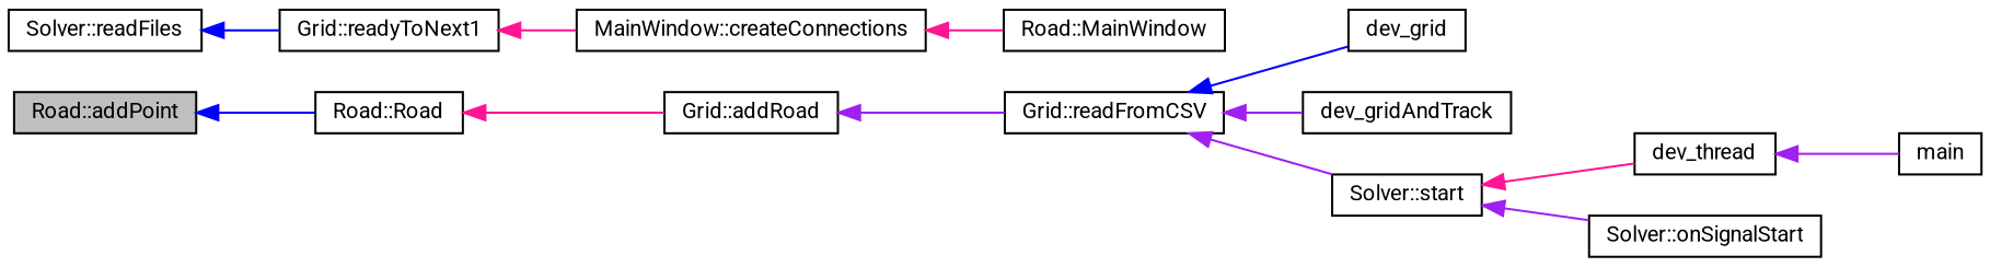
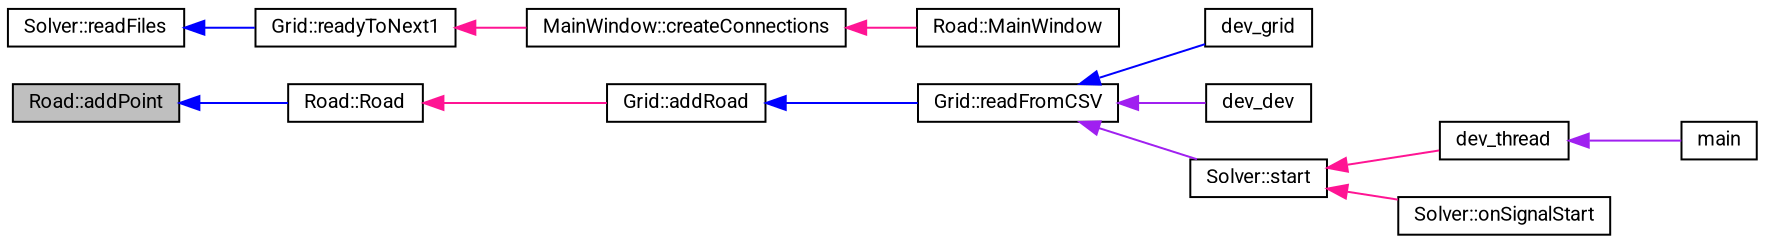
  digraph {
    fontname=Roboto
    rankdir=LR
    node [color=black fontname=Roboto fontsize=10 shape=record]
    edge [color=purple dir=back fontname=Roboto fontsize=10 labelfontname=Helvetica labelfontsize=10 style=solid]
    n1 [fillcolor=grey75 fontcolor=black height=0.2 label="Road::addPoint" style=filled width=0.4]
    n2 [height=0.2 label="Road::Road" width=0.4]
    n3 [height=0.2 label="Grid::addRoad" width=0.4]
    n4 [height=0.2 label="Grid::readFromCSV" width=0.4]
    n5 [height=0.2 label=dev_grid width=0.4]
-   n6 [height=0.2 label=dev_gridAndTrack width=0.4]
+   n6 [height=0.2 label=dev_dev width=0.4]
    n7 [height=0.2 label="Solver::start" width=0.4]
    n8 [height=0.2 label=dev_thread width=0.4]
    n9 [height=0.2 label="Solver::onSignalStart" width=0.4]
    n10 [height=0.2 label="Solver::readFiles" width=0.4]
    n11 [height=0.2 label="Grid::readyToNext1" width=0.4]
    n12 [height=0.2 label=main width=0.4]
    n13 [height=0.2 label="MainWindow::createConnections" width=0.4]
    n14 [height=0.2 label="Road::MainWindow" width=0.4]
    n1 -> n2 [color=blue]
    n2 -> n3 [color=deeppink]
-   n3 -> n4
+   n3 -> n4 [color=blue]
    n4 -> n5 [color=blue]
    n4 -> n6
    n4 -> n7
    n7 -> n8 [color=deeppink]
-   n7 -> n9
+   n7 -> n9 [color=deeppink]
    n8 -> n12
    n10 -> n11 [color=blue]
    n11 -> n13 [color=deeppink]
    n13 -> n14 [color=deeppink]
  }
